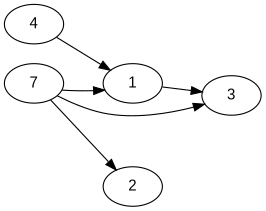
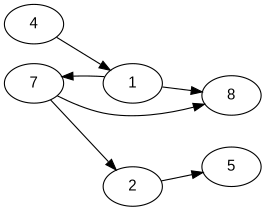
  digraph {
    fontname="Liberation Sans"
    rankdir=LR
    node [fontname="Liberation Sans"]
    edge [fontname="Liberation Sans" weight=0]
    n1 [label=7]
    1
    2
-   3
+   3 [label=8]
+   5
    4
-   n1 -> 1 [weight=1]
+   1 -> n1 [weight=1]
    n1 -> 2
    n1 -> 3
    1 -> 3
+   2 -> 5
    4 -> 1
  }
